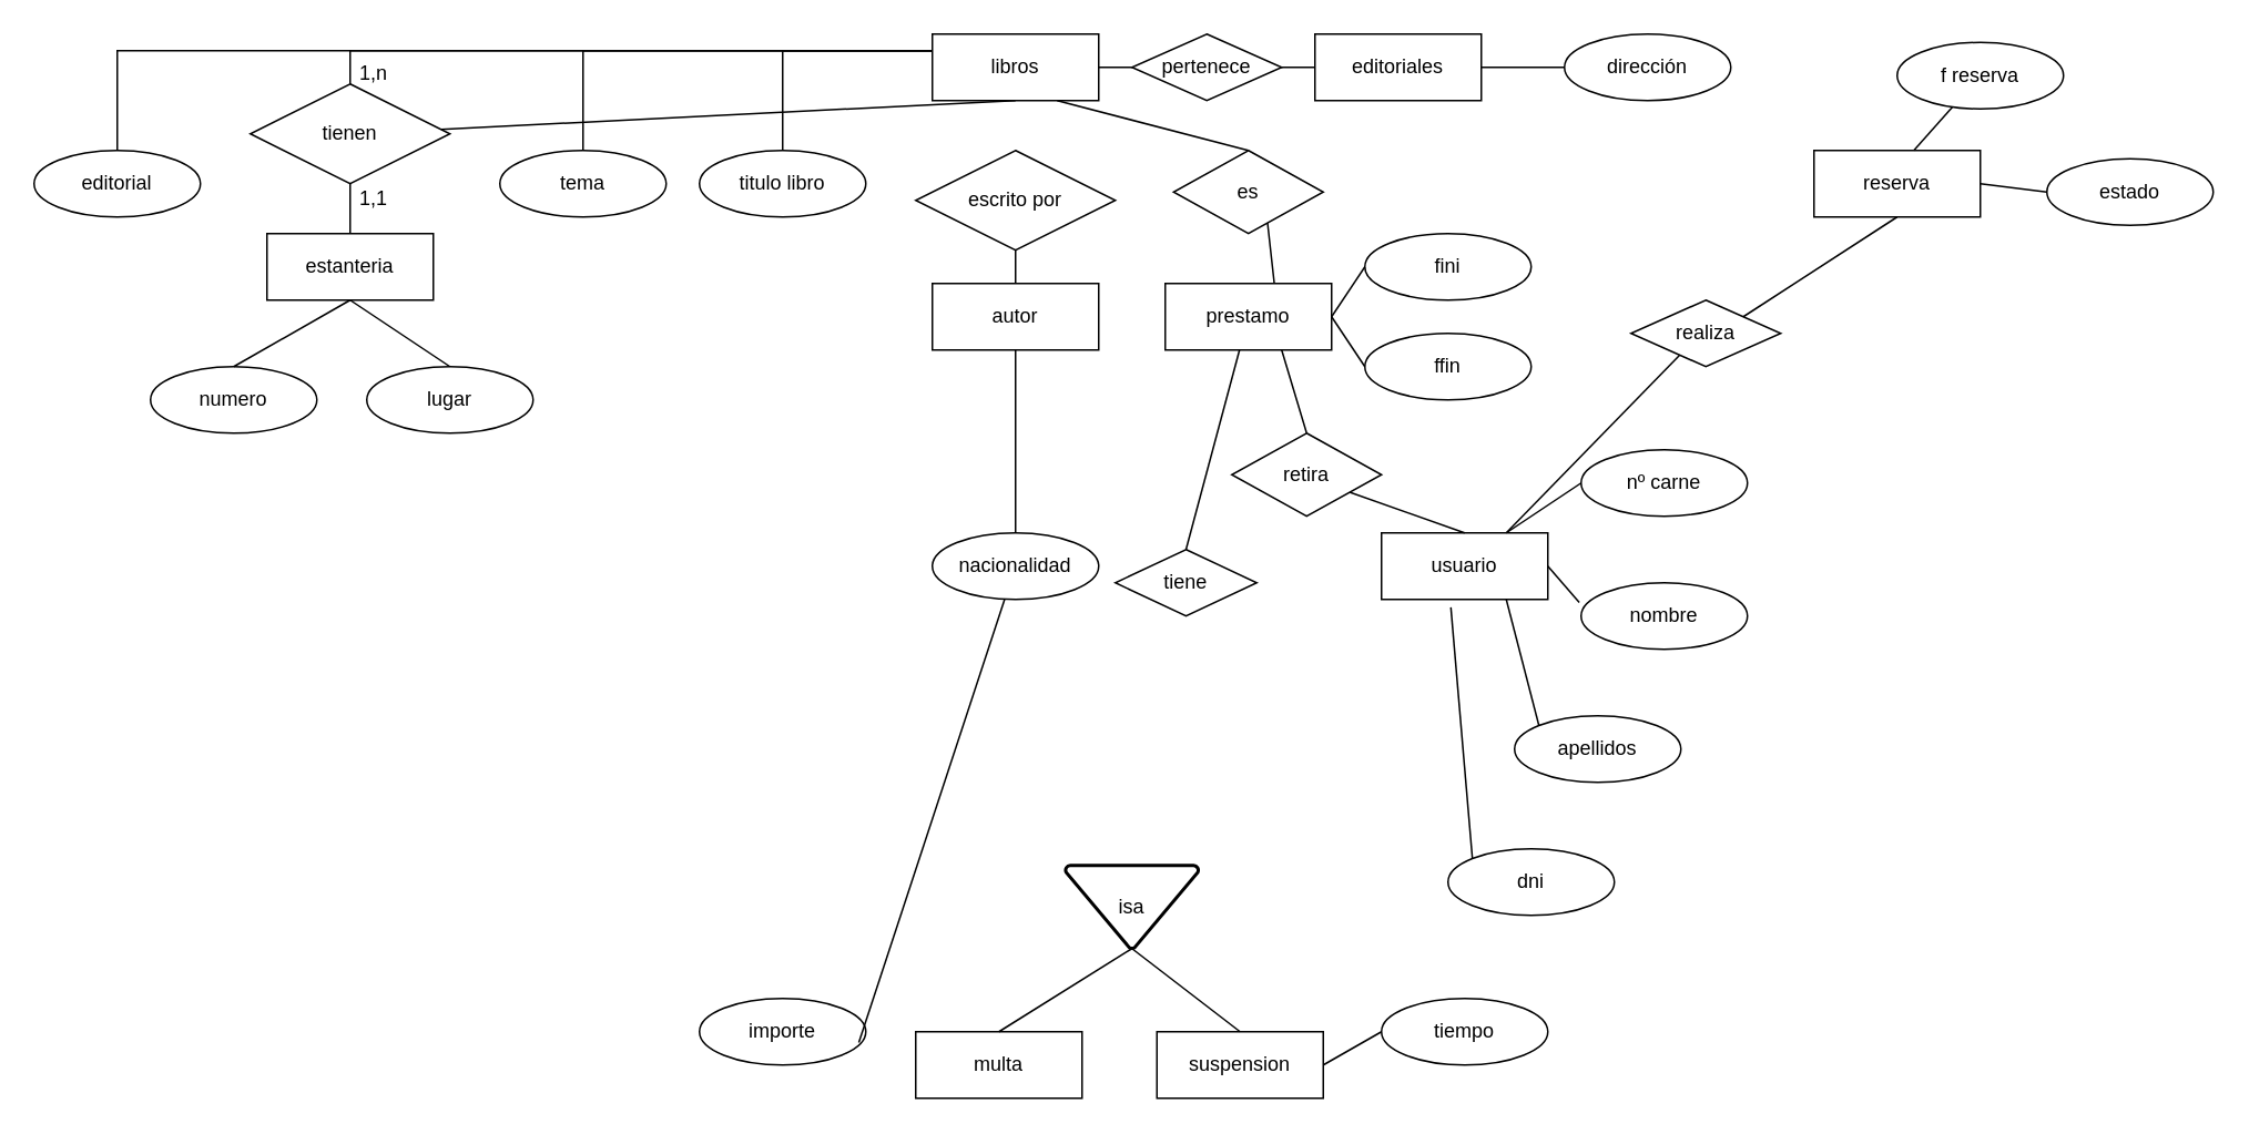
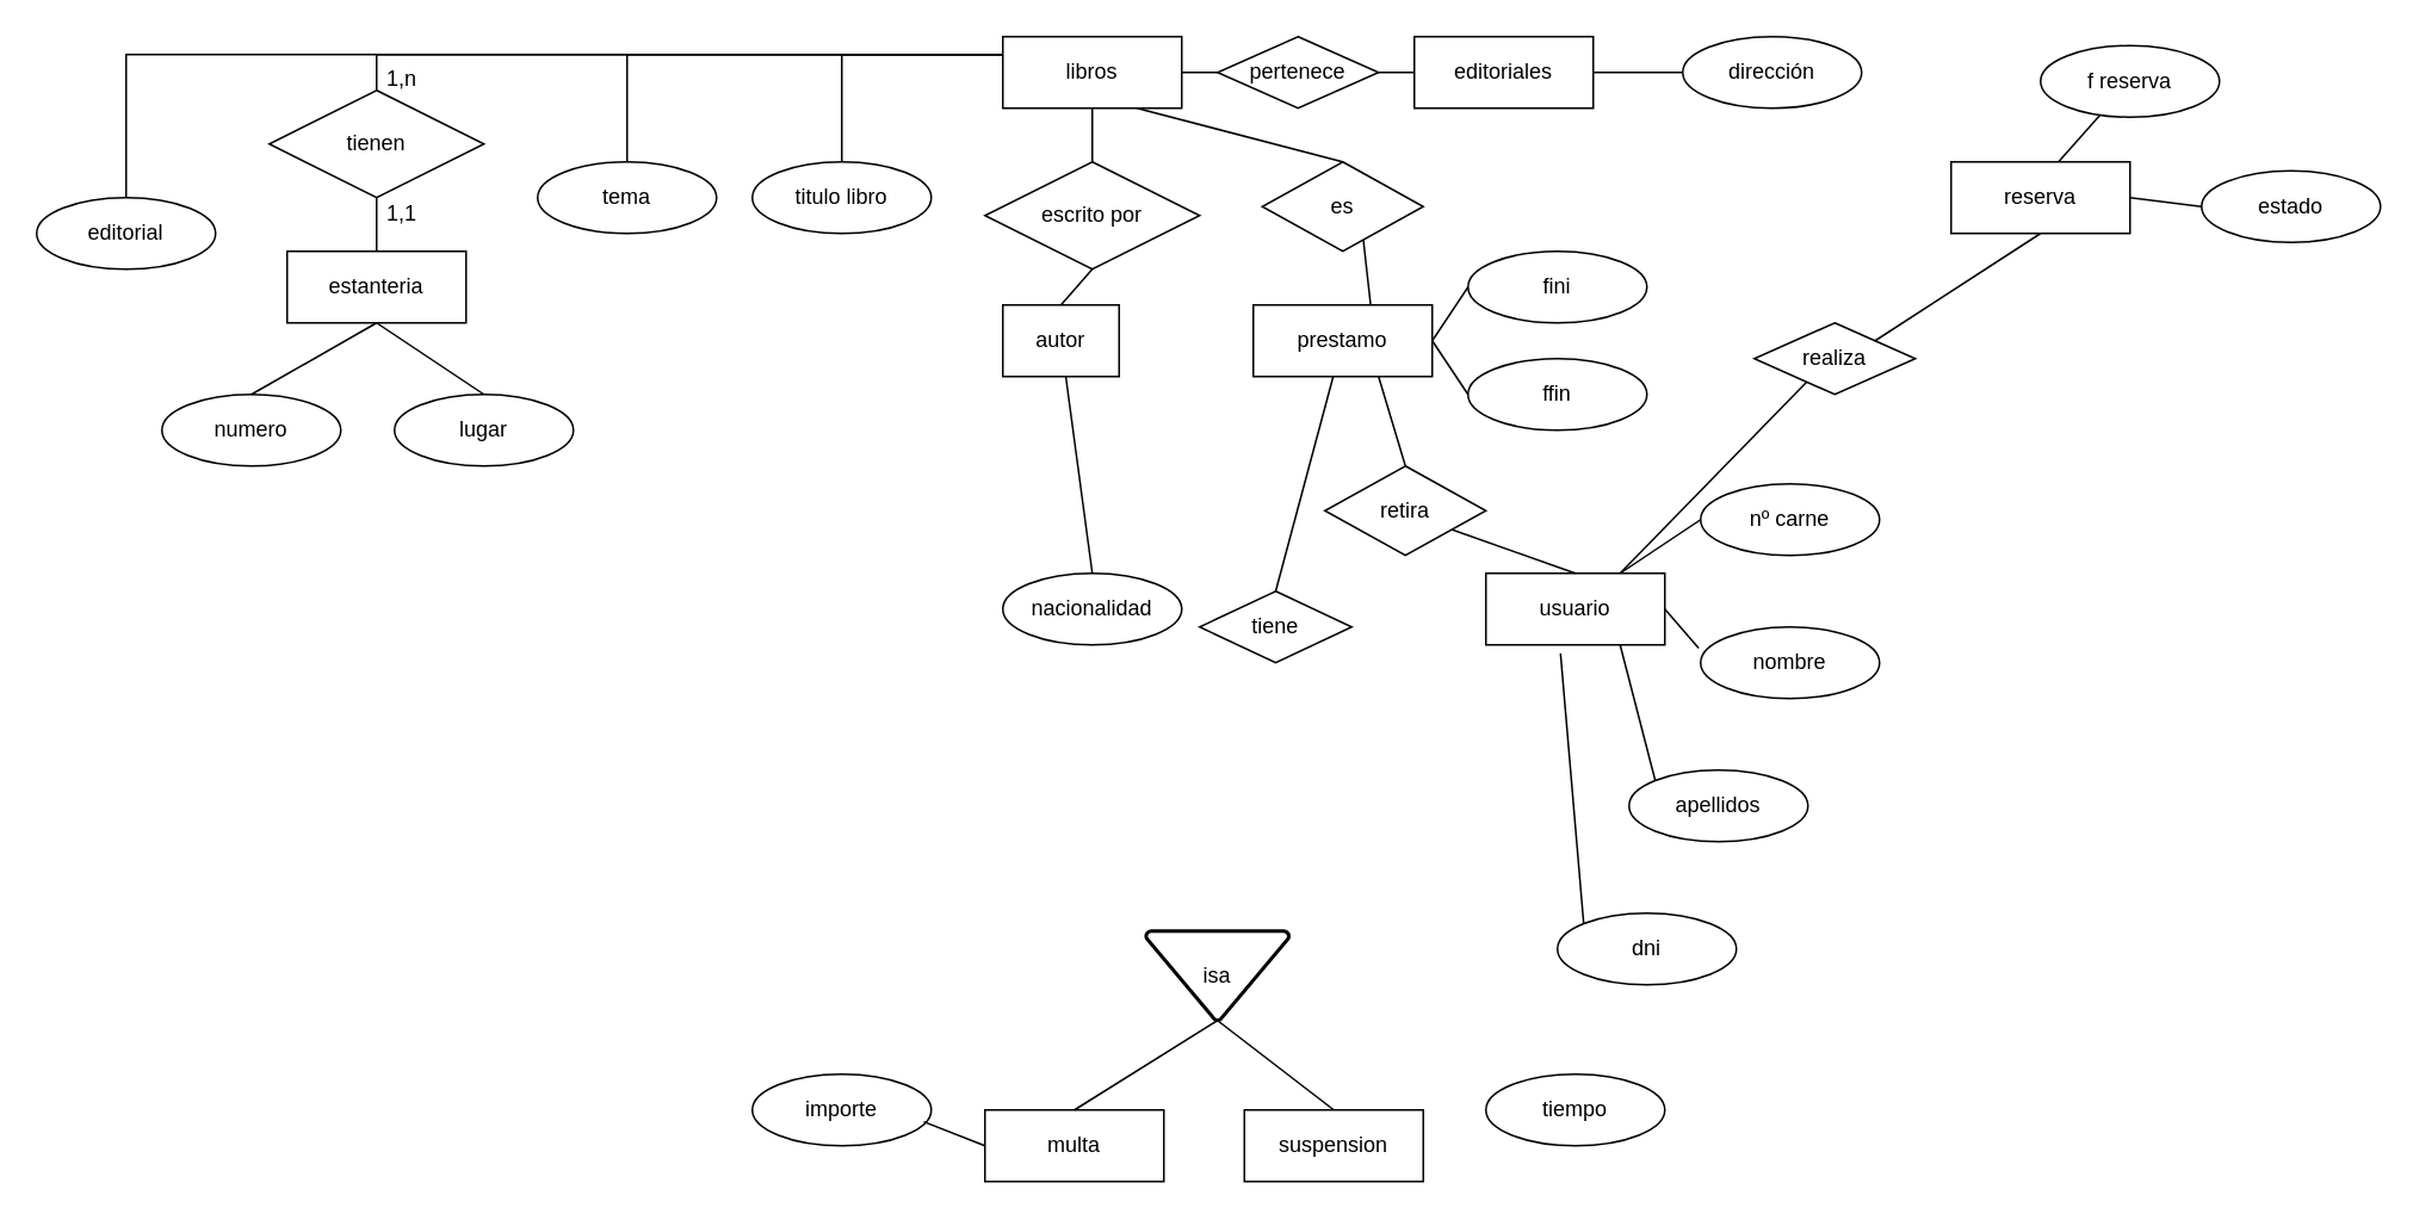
  <mxCell id="0" />
  <mxCell id="1" parent="0" />
  <mxCell id="2" value="libros" style="whiteSpace=wrap;html=1;align=center;" vertex="1" parent="1"><mxGeometry x="560" y="20" width="100" height="40" as="geometry" /></mxCell>
  <mxCell id="3" value="editoriales" style="whiteSpace=wrap;html=1;align=center;" vertex="1" parent="1"><mxGeometry x="790" y="20" width="100" height="40" as="geometry" /></mxCell>
  <mxCell id="4" value="titulo libro" style="ellipse;whiteSpace=wrap;html=1;align=center;" vertex="1" parent="1"><mxGeometry x="420" y="90" width="100" height="40" as="geometry" /></mxCell>
- <mxCell id="5" value="autor" style="whiteSpace=wrap;html=1;align=center;" vertex="1" parent="1"><mxGeometry x="560" y="170" width="100" height="40" as="geometry" /></mxCell>
+ <mxCell id="5" value="autor" style="whiteSpace=wrap;html=1;align=center;" vertex="1" parent="1"><mxGeometry x="560" y="170" width="65" height="40" as="geometry" /></mxCell>
  <mxCell id="6" value="nacionalidad" style="ellipse;whiteSpace=wrap;html=1;align=center;" vertex="1" parent="1"><mxGeometry x="560" y="320" width="100" height="40" as="geometry" /></mxCell>
- <mxCell id="7" value="editorial" style="ellipse;whiteSpace=wrap;html=1;align=center;" vertex="1" parent="1"><mxGeometry x="20" y="90" width="100" height="40" as="geometry" /></mxCell>
+ <mxCell id="7" value="editorial" style="ellipse;whiteSpace=wrap;html=1;align=center;" vertex="1" parent="1"><mxGeometry x="20" y="110" width="100" height="40" as="geometry" /></mxCell>
  <mxCell id="8" value="tema" style="ellipse;whiteSpace=wrap;html=1;align=center;" vertex="1" parent="1"><mxGeometry x="300" y="90" width="100" height="40" as="geometry" /></mxCell>
  <mxCell id="9" value="" style="endArrow=none;html=1;rounded=0;entryX=0.5;entryY=0;entryDx=0;entryDy=0;" edge="1" parent="1" source="5" target="6"><mxGeometry relative="1" as="geometry"><mxPoint x="790" y="190" as="sourcePoint" /><mxPoint x="950" y="190" as="targetPoint" /><Array as="points" /></mxGeometry></mxCell>
  <mxCell id="10" value="" style="endArrow=none;html=1;rounded=0;exitX=0.5;exitY=1;exitDx=0;exitDy=0;entryX=0.5;entryY=0;entryDx=0;entryDy=0;" edge="1" parent="1" source="12" target="5"><mxGeometry relative="1" as="geometry"><mxPoint x="610" y="110" as="sourcePoint" /><mxPoint x="590" y="150" as="targetPoint" /></mxGeometry></mxCell>
  <mxCell id="11" value="" style="endArrow=none;html=1;rounded=0;exitX=0.5;exitY=1;exitDx=0;exitDy=0;entryX=0.5;entryY=0;entryDx=0;entryDy=0;" edge="1" parent="1" target="12"><mxGeometry relative="1" as="geometry"><mxPoint x="610" y="110" as="sourcePoint" /><mxPoint x="610" y="170" as="targetPoint" /></mxGeometry></mxCell>
  <mxCell id="12" value="escrito por" style="shape=rhombus;perimeter=rhombusPerimeter;whiteSpace=wrap;html=1;align=center;" vertex="1" parent="1"><mxGeometry x="550" y="90" width="120" height="60" as="geometry" /></mxCell>
- <mxCell id="13" value="" style="endArrow=none;html=1;rounded=0;exitX=0.5;exitY=1;exitDx=0;exitDy=0;" edge="1" parent="1" source="2" target="19"><mxGeometry relative="1" as="geometry"><mxPoint x="360" y="420" as="sourcePoint" /><mxPoint x="520" y="420" as="targetPoint" /></mxGeometry></mxCell>
+ <mxCell id="13" value="" style="endArrow=none;html=1;rounded=0;exitX=0.5;exitY=1;exitDx=0;exitDy=0;entryX=0.5;entryY=0;entryDx=0;entryDy=0;" edge="1" parent="1" source="2" target="12"><mxGeometry relative="1" as="geometry"><mxPoint x="360" y="420" as="sourcePoint" /><mxPoint x="520" y="420" as="targetPoint" /></mxGeometry></mxCell>
  <mxCell id="14" value="" style="endArrow=none;html=1;rounded=0;exitX=0.5;exitY=0;exitDx=0;exitDy=0;entryX=0;entryY=0.25;entryDx=0;entryDy=0;" edge="1" parent="1" source="7" target="2"><mxGeometry relative="1" as="geometry"><mxPoint x="180" y="130" as="sourcePoint" /><mxPoint x="340" y="130" as="targetPoint" /><Array as="points"><mxPoint x="70" y="30" /></Array></mxGeometry></mxCell>
  <mxCell id="15" value="" style="endArrow=none;html=1;rounded=0;exitX=0.5;exitY=0;exitDx=0;exitDy=0;entryX=0;entryY=0.25;entryDx=0;entryDy=0;" edge="1" parent="1" target="2"><mxGeometry relative="1" as="geometry"><mxPoint x="210" y="90" as="sourcePoint" /><mxPoint x="340" y="130" as="targetPoint" /><Array as="points"><mxPoint x="210" y="30" /></Array></mxGeometry></mxCell>
  <mxCell id="16" value="" style="endArrow=none;html=1;rounded=0;entryX=0;entryY=0.25;entryDx=0;entryDy=0;exitX=0.5;exitY=0;exitDx=0;exitDy=0;" edge="1" parent="1" source="8" target="2"><mxGeometry relative="1" as="geometry"><mxPoint x="180" y="130" as="sourcePoint" /><mxPoint x="340" y="130" as="targetPoint" /><Array as="points"><mxPoint x="350" y="30" /></Array></mxGeometry></mxCell>
  <mxCell id="17" value="" style="endArrow=none;html=1;rounded=0;entryX=0;entryY=0.25;entryDx=0;entryDy=0;exitX=0.5;exitY=0;exitDx=0;exitDy=0;" edge="1" parent="1" source="4" target="2"><mxGeometry relative="1" as="geometry"><mxPoint x="180" y="130" as="sourcePoint" /><mxPoint x="340" y="130" as="targetPoint" /><Array as="points"><mxPoint x="470" y="30" /></Array></mxGeometry></mxCell>
  <mxCell id="18" value="estanteria" style="whiteSpace=wrap;html=1;align=center;" vertex="1" parent="1"><mxGeometry x="160" y="140" width="100" height="40" as="geometry" /></mxCell>
  <mxCell id="19" value="tienen" style="shape=rhombus;perimeter=rhombusPerimeter;whiteSpace=wrap;html=1;align=center;" vertex="1" parent="1"><mxGeometry x="150" y="50" width="120" height="60" as="geometry" /></mxCell>
  <mxCell id="20" value="" style="endArrow=none;html=1;rounded=0;exitX=0.5;exitY=1;exitDx=0;exitDy=0;entryX=0.5;entryY=0;entryDx=0;entryDy=0;" edge="1" parent="1" source="19" target="18"><mxGeometry relative="1" as="geometry"><mxPoint x="180" y="130" as="sourcePoint" /><mxPoint x="340" y="130" as="targetPoint" /></mxGeometry></mxCell>
  <mxCell id="21" value="numero" style="ellipse;whiteSpace=wrap;html=1;align=center;" vertex="1" parent="1"><mxGeometry x="90" y="220" width="100" height="40" as="geometry" /></mxCell>
  <mxCell id="22" value="lugar" style="ellipse;whiteSpace=wrap;html=1;align=center;" vertex="1" parent="1"><mxGeometry x="220" y="220" width="100" height="40" as="geometry" /></mxCell>
  <mxCell id="23" value="" style="endArrow=none;html=1;rounded=0;entryX=0.5;entryY=0;entryDx=0;entryDy=0;exitX=0.5;exitY=1;exitDx=0;exitDy=0;" edge="1" parent="1" source="18" target="21"><mxGeometry relative="1" as="geometry"><mxPoint x="180" y="130" as="sourcePoint" /><mxPoint x="340" y="130" as="targetPoint" /></mxGeometry></mxCell>
  <mxCell id="24" value="" style="endArrow=none;html=1;rounded=0;entryX=0.5;entryY=0;entryDx=0;entryDy=0;" edge="1" parent="1" target="22"><mxGeometry relative="1" as="geometry"><mxPoint x="210" y="180" as="sourcePoint" /><mxPoint x="340" y="130" as="targetPoint" /></mxGeometry></mxCell>
  <mxCell id="25" value="" style="endArrow=none;html=1;rounded=0;exitX=1;exitY=0.5;exitDx=0;exitDy=0;entryX=0;entryY=0.5;entryDx=0;entryDy=0;" edge="1" parent="1" source="2" target="3"><mxGeometry relative="1" as="geometry"><mxPoint x="910" y="130" as="sourcePoint" /><mxPoint x="1070" y="130" as="targetPoint" /><Array as="points"><mxPoint x="720" y="40" /></Array></mxGeometry></mxCell>
  <mxCell id="26" value="pertenece" style="shape=rhombus;perimeter=rhombusPerimeter;whiteSpace=wrap;html=1;align=center;" vertex="1" parent="1"><mxGeometry x="680" y="20" width="90" height="40" as="geometry" /></mxCell>
  <mxCell id="27" value="dirección" style="ellipse;whiteSpace=wrap;html=1;align=center;" vertex="1" parent="1"><mxGeometry x="940" y="20" width="100" height="40" as="geometry" /></mxCell>
  <mxCell id="28" value="1,n" style="text;strokeColor=none;fillColor=none;spacingLeft=4;spacingRight=4;overflow=hidden;rotatable=0;points=[[0,0.5],[1,0.5]];portConstraint=eastwest;fontSize=12;whiteSpace=wrap;html=1;" vertex="1" parent="1"><mxGeometry x="210" y="30" width="40" height="30" as="geometry" /></mxCell>
  <mxCell id="29" value="1,1" style="text;strokeColor=none;fillColor=none;spacingLeft=4;spacingRight=4;overflow=hidden;rotatable=0;points=[[0,0.5],[1,0.5]];portConstraint=eastwest;fontSize=12;whiteSpace=wrap;html=1;" vertex="1" parent="1"><mxGeometry x="210" y="105" width="40" height="30" as="geometry" /></mxCell>
  <mxCell id="30" value="usuario&lt;br&gt;" style="whiteSpace=wrap;html=1;align=center;" vertex="1" parent="1"><mxGeometry x="830" y="320" width="100" height="40" as="geometry" /></mxCell>
  <mxCell id="31" value="" style="endArrow=none;html=1;rounded=0;entryX=0.5;entryY=0;entryDx=0;entryDy=0;exitX=0.75;exitY=1;exitDx=0;exitDy=0;" edge="1" parent="1" target="30"><mxGeometry relative="1" as="geometry"><mxPoint x="800" y="291.667" as="sourcePoint" /><mxPoint x="640" y="160" as="targetPoint" /></mxGeometry></mxCell>
  <mxCell id="32" value="" style="endArrow=none;html=1;rounded=0;entryX=0.5;entryY=0;entryDx=0;entryDy=0;exitX=0.75;exitY=1;exitDx=0;exitDy=0;" edge="1" parent="1" source="44" target="33"><mxGeometry relative="1" as="geometry"><mxPoint x="635" y="60" as="sourcePoint" /><mxPoint x="850" y="180" as="targetPoint" /><Array as="points"><mxPoint x="760" y="120" /><mxPoint x="770" y="210" /></Array></mxGeometry></mxCell>
  <mxCell id="33" value="retira" style="shape=rhombus;perimeter=rhombusPerimeter;whiteSpace=wrap;html=1;align=center;" vertex="1" parent="1"><mxGeometry x="740" y="260" width="90" height="50" as="geometry" /></mxCell>
  <mxCell id="34" value="nº carne" style="ellipse;whiteSpace=wrap;html=1;align=center;" vertex="1" parent="1"><mxGeometry x="950" y="270" width="100" height="40" as="geometry" /></mxCell>
  <mxCell id="35" value="nombre" style="ellipse;whiteSpace=wrap;html=1;align=center;" vertex="1" parent="1"><mxGeometry x="950" y="350" width="100" height="40" as="geometry" /></mxCell>
  <mxCell id="36" value="apellidos" style="ellipse;whiteSpace=wrap;html=1;align=center;" vertex="1" parent="1"><mxGeometry x="910" y="430" width="100" height="40" as="geometry" /></mxCell>
  <mxCell id="37" value="dni" style="ellipse;whiteSpace=wrap;html=1;align=center;" vertex="1" parent="1"><mxGeometry x="870" y="510" width="100" height="40" as="geometry" /></mxCell>
  <mxCell id="38" value="" style="endArrow=none;html=1;rounded=0;entryX=0;entryY=0.5;entryDx=0;entryDy=0;exitX=0.75;exitY=0;exitDx=0;exitDy=0;" edge="1" parent="1" source="30" target="34"><mxGeometry relative="1" as="geometry"><mxPoint x="930" y="310" as="sourcePoint" /><mxPoint x="650" y="160" as="targetPoint" /></mxGeometry></mxCell>
  <mxCell id="39" value="" style="endArrow=none;html=1;rounded=0;entryX=-0.011;entryY=0.296;entryDx=0;entryDy=0;exitX=1;exitY=0.5;exitDx=0;exitDy=0;entryPerimeter=0;" edge="1" parent="1" source="30" target="35"><mxGeometry relative="1" as="geometry"><mxPoint x="932" y="325" as="sourcePoint" /><mxPoint x="960" y="300" as="targetPoint" /></mxGeometry></mxCell>
  <mxCell id="40" value="" style="endArrow=none;html=1;rounded=0;entryX=0;entryY=0;entryDx=0;entryDy=0;exitX=0.75;exitY=1;exitDx=0;exitDy=0;" edge="1" parent="1" source="30" target="36"><mxGeometry relative="1" as="geometry"><mxPoint x="942" y="335" as="sourcePoint" /><mxPoint x="970" y="310" as="targetPoint" /></mxGeometry></mxCell>
  <mxCell id="41" value="" style="endArrow=none;html=1;rounded=0;entryX=0;entryY=0;entryDx=0;entryDy=0;exitX=0.417;exitY=1.118;exitDx=0;exitDy=0;exitPerimeter=0;" edge="1" parent="1" source="30" target="37"><mxGeometry relative="1" as="geometry"><mxPoint x="915" y="370" as="sourcePoint" /><mxPoint x="935" y="446" as="targetPoint" /></mxGeometry></mxCell>
  <mxCell id="42" value="prestamo" style="whiteSpace=wrap;html=1;align=center;" vertex="1" parent="1"><mxGeometry x="700" y="170" width="100" height="40" as="geometry" /></mxCell>
  <mxCell id="43" value="" style="endArrow=none;html=1;rounded=0;entryX=0.5;entryY=0;entryDx=0;entryDy=0;exitX=0.75;exitY=1;exitDx=0;exitDy=0;" edge="1" parent="1" source="2" target="44"><mxGeometry relative="1" as="geometry"><mxPoint x="635" y="60" as="sourcePoint" /><mxPoint x="785" y="260" as="targetPoint" /><Array as="points" /></mxGeometry></mxCell>
  <mxCell id="44" value="es" style="shape=rhombus;perimeter=rhombusPerimeter;whiteSpace=wrap;html=1;align=center;" vertex="1" parent="1"><mxGeometry x="705" y="90" width="90" height="50" as="geometry" /></mxCell>
  <mxCell id="45" value="" style="endArrow=none;html=1;rounded=0;exitX=1;exitY=0.5;exitDx=0;exitDy=0;" edge="1" parent="1" source="3"><mxGeometry relative="1" as="geometry"><mxPoint x="880" y="20" as="sourcePoint" /><mxPoint x="940" y="40" as="targetPoint" /></mxGeometry></mxCell>
  <mxCell id="46" value="fini" style="ellipse;whiteSpace=wrap;html=1;align=center;" vertex="1" parent="1"><mxGeometry x="820" y="140" width="100" height="40" as="geometry" /></mxCell>
  <mxCell id="47" value="ffin" style="ellipse;whiteSpace=wrap;html=1;align=center;" vertex="1" parent="1"><mxGeometry x="820" y="200" width="100" height="40" as="geometry" /></mxCell>
  <mxCell id="48" value="" style="endArrow=none;html=1;rounded=0;exitX=1;exitY=0.5;exitDx=0;exitDy=0;entryX=0;entryY=0.5;entryDx=0;entryDy=0;" edge="1" parent="1" source="42" target="46"><mxGeometry relative="1" as="geometry"><mxPoint x="890" y="250" as="sourcePoint" /><mxPoint x="1050" y="250" as="targetPoint" /></mxGeometry></mxCell>
  <mxCell id="49" value="" style="endArrow=none;html=1;rounded=0;entryX=0;entryY=0.5;entryDx=0;entryDy=0;" edge="1" parent="1" target="47"><mxGeometry relative="1" as="geometry"><mxPoint x="800" y="190" as="sourcePoint" /><mxPoint x="830" y="170" as="targetPoint" /></mxGeometry></mxCell>
  <mxCell id="50" value="" style="endArrow=none;html=1;rounded=0;exitX=0.5;exitY=0;exitDx=0;exitDy=0;" edge="1" parent="1" source="51" target="42"><mxGeometry relative="1" as="geometry"><mxPoint x="890" y="250" as="sourcePoint" /><mxPoint x="1050" y="250" as="targetPoint" /></mxGeometry></mxCell>
  <mxCell id="51" value="tiene" style="shape=rhombus;perimeter=rhombusPerimeter;whiteSpace=wrap;html=1;align=center;" vertex="1" parent="1"><mxGeometry x="670" y="330" width="85" height="40" as="geometry" /></mxCell>
  <mxCell id="52" value="isa" style="strokeWidth=2;html=1;shape=mxgraph.flowchart.merge_or_storage;whiteSpace=wrap;" vertex="1" parent="1"><mxGeometry x="640" y="520" width="80" height="50" as="geometry" /></mxCell>
  <mxCell id="53" value="multa" style="whiteSpace=wrap;html=1;align=center;" vertex="1" parent="1"><mxGeometry x="550" y="620" width="100" height="40" as="geometry" /></mxCell>
  <mxCell id="54" value="suspension" style="whiteSpace=wrap;html=1;align=center;" vertex="1" parent="1"><mxGeometry x="695" y="620" width="100" height="40" as="geometry" /></mxCell>
  <mxCell id="55" value="" style="endArrow=none;html=1;rounded=0;exitX=0.5;exitY=0;exitDx=0;exitDy=0;entryX=0.5;entryY=1;entryDx=0;entryDy=0;entryPerimeter=0;" edge="1" parent="1" source="53" target="52"><mxGeometry relative="1" as="geometry"><mxPoint x="890" y="360" as="sourcePoint" /><mxPoint x="1050" y="360" as="targetPoint" /></mxGeometry></mxCell>
  <mxCell id="56" value="" style="endArrow=none;html=1;rounded=0;exitX=0.5;exitY=0;exitDx=0;exitDy=0;" edge="1" parent="1" source="54"><mxGeometry relative="1" as="geometry"><mxPoint x="590" y="640" as="sourcePoint" /><mxPoint x="680" y="570" as="targetPoint" /></mxGeometry></mxCell>
  <mxCell id="57" value="importe" style="ellipse;whiteSpace=wrap;html=1;align=center;" vertex="1" parent="1"><mxGeometry x="420" y="600" width="100" height="40" as="geometry" /></mxCell>
  <mxCell id="58" value="tiempo" style="ellipse;whiteSpace=wrap;html=1;align=center;" vertex="1" parent="1"><mxGeometry x="830" y="600" width="100" height="40" as="geometry" /></mxCell>
- <mxCell id="59" value="" style="endArrow=none;html=1;rounded=0;exitX=0.958;exitY=0.664;exitDx=0;exitDy=0;exitPerimeter=0;" edge="1" parent="1" source="57" target="6"><mxGeometry relative="1" as="geometry"><mxPoint x="650" y="360" as="sourcePoint" /><mxPoint x="810" y="360" as="targetPoint" /></mxGeometry></mxCell>
- <mxCell id="60" value="" style="endArrow=none;html=1;rounded=0;entryX=0;entryY=0.5;entryDx=0;entryDy=0;exitX=1;exitY=0.5;exitDx=0;exitDy=0;" edge="1" parent="1" source="54" target="58"><mxGeometry relative="1" as="geometry"><mxPoint x="640" y="360" as="sourcePoint" /><mxPoint x="800" y="360" as="targetPoint" /></mxGeometry></mxCell>
+ <mxCell id="59" value="" style="endArrow=none;html=1;rounded=0;entryX=0;entryY=0.5;entryDx=0;entryDy=0;exitX=0.958;exitY=0.664;exitDx=0;exitDy=0;exitPerimeter=0;" edge="1" parent="1" source="57" target="53"><mxGeometry relative="1" as="geometry"><mxPoint x="650" y="360" as="sourcePoint" /><mxPoint x="810" y="360" as="targetPoint" /></mxGeometry></mxCell>
  <mxCell id="61" value="realiza" style="shape=rhombus;perimeter=rhombusPerimeter;whiteSpace=wrap;html=1;align=center;" vertex="1" parent="1"><mxGeometry x="980" y="180" width="90" height="40" as="geometry" /></mxCell>
  <mxCell id="62" value="" style="endArrow=none;html=1;rounded=0;entryX=0.324;entryY=0.829;entryDx=0;entryDy=0;entryPerimeter=0;exitX=0.75;exitY=0;exitDx=0;exitDy=0;" edge="1" parent="1" source="30" target="61"><mxGeometry relative="1" as="geometry"><mxPoint x="640" y="240" as="sourcePoint" /><mxPoint x="800" y="240" as="targetPoint" /></mxGeometry></mxCell>
  <mxCell id="63" value="reserva" style="whiteSpace=wrap;html=1;align=center;" vertex="1" parent="1"><mxGeometry x="1090" y="90" width="100" height="40" as="geometry" /></mxCell>
  <mxCell id="64" value="" style="endArrow=none;html=1;rounded=0;entryX=0.5;entryY=1;entryDx=0;entryDy=0;exitX=1;exitY=0;exitDx=0;exitDy=0;" edge="1" parent="1" source="61" target="63"><mxGeometry relative="1" as="geometry"><mxPoint x="800" y="250" as="sourcePoint" /><mxPoint x="960" y="250" as="targetPoint" /></mxGeometry></mxCell>
  <mxCell id="65" value="f reserva" style="ellipse;whiteSpace=wrap;html=1;align=center;" vertex="1" parent="1"><mxGeometry x="1140" y="25" width="100" height="40" as="geometry" /></mxCell>
  <mxCell id="66" value="estado" style="ellipse;whiteSpace=wrap;html=1;align=center;" vertex="1" parent="1"><mxGeometry x="1230" y="95" width="100" height="40" as="geometry" /></mxCell>
  <mxCell id="67" value="" style="endArrow=none;html=1;rounded=0;exitX=0.6;exitY=0;exitDx=0;exitDy=0;exitPerimeter=0;" edge="1" parent="1" source="63" target="65"><mxGeometry relative="1" as="geometry"><mxPoint x="1152" y="85" as="sourcePoint" /><mxPoint x="1050" y="250" as="targetPoint" /></mxGeometry></mxCell>
  <mxCell id="68" value="" style="endArrow=none;html=1;rounded=0;entryX=0;entryY=0.5;entryDx=0;entryDy=0;exitX=1;exitY=0.5;exitDx=0;exitDy=0;" edge="1" parent="1" source="63" target="66"><mxGeometry relative="1" as="geometry"><mxPoint x="1060" y="250" as="sourcePoint" /><mxPoint x="1220" y="250" as="targetPoint" /></mxGeometry></mxCell>
